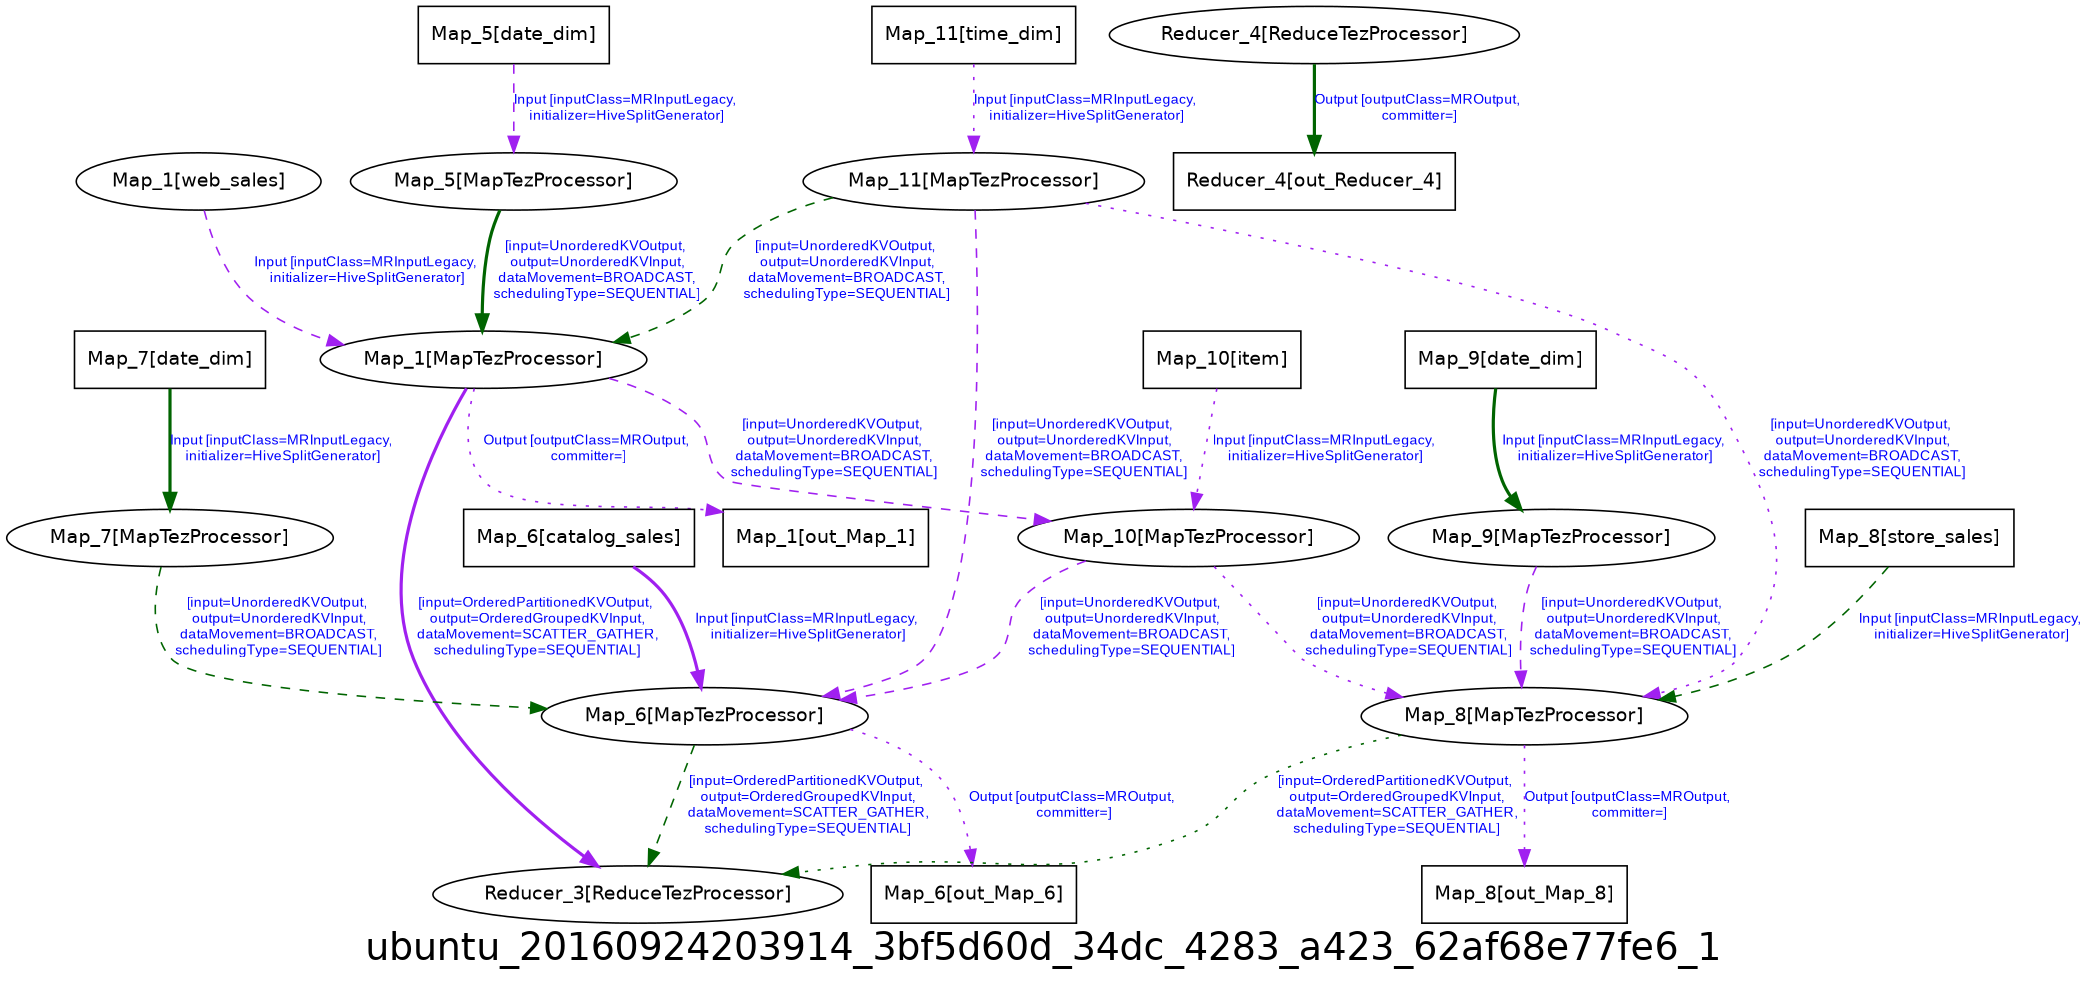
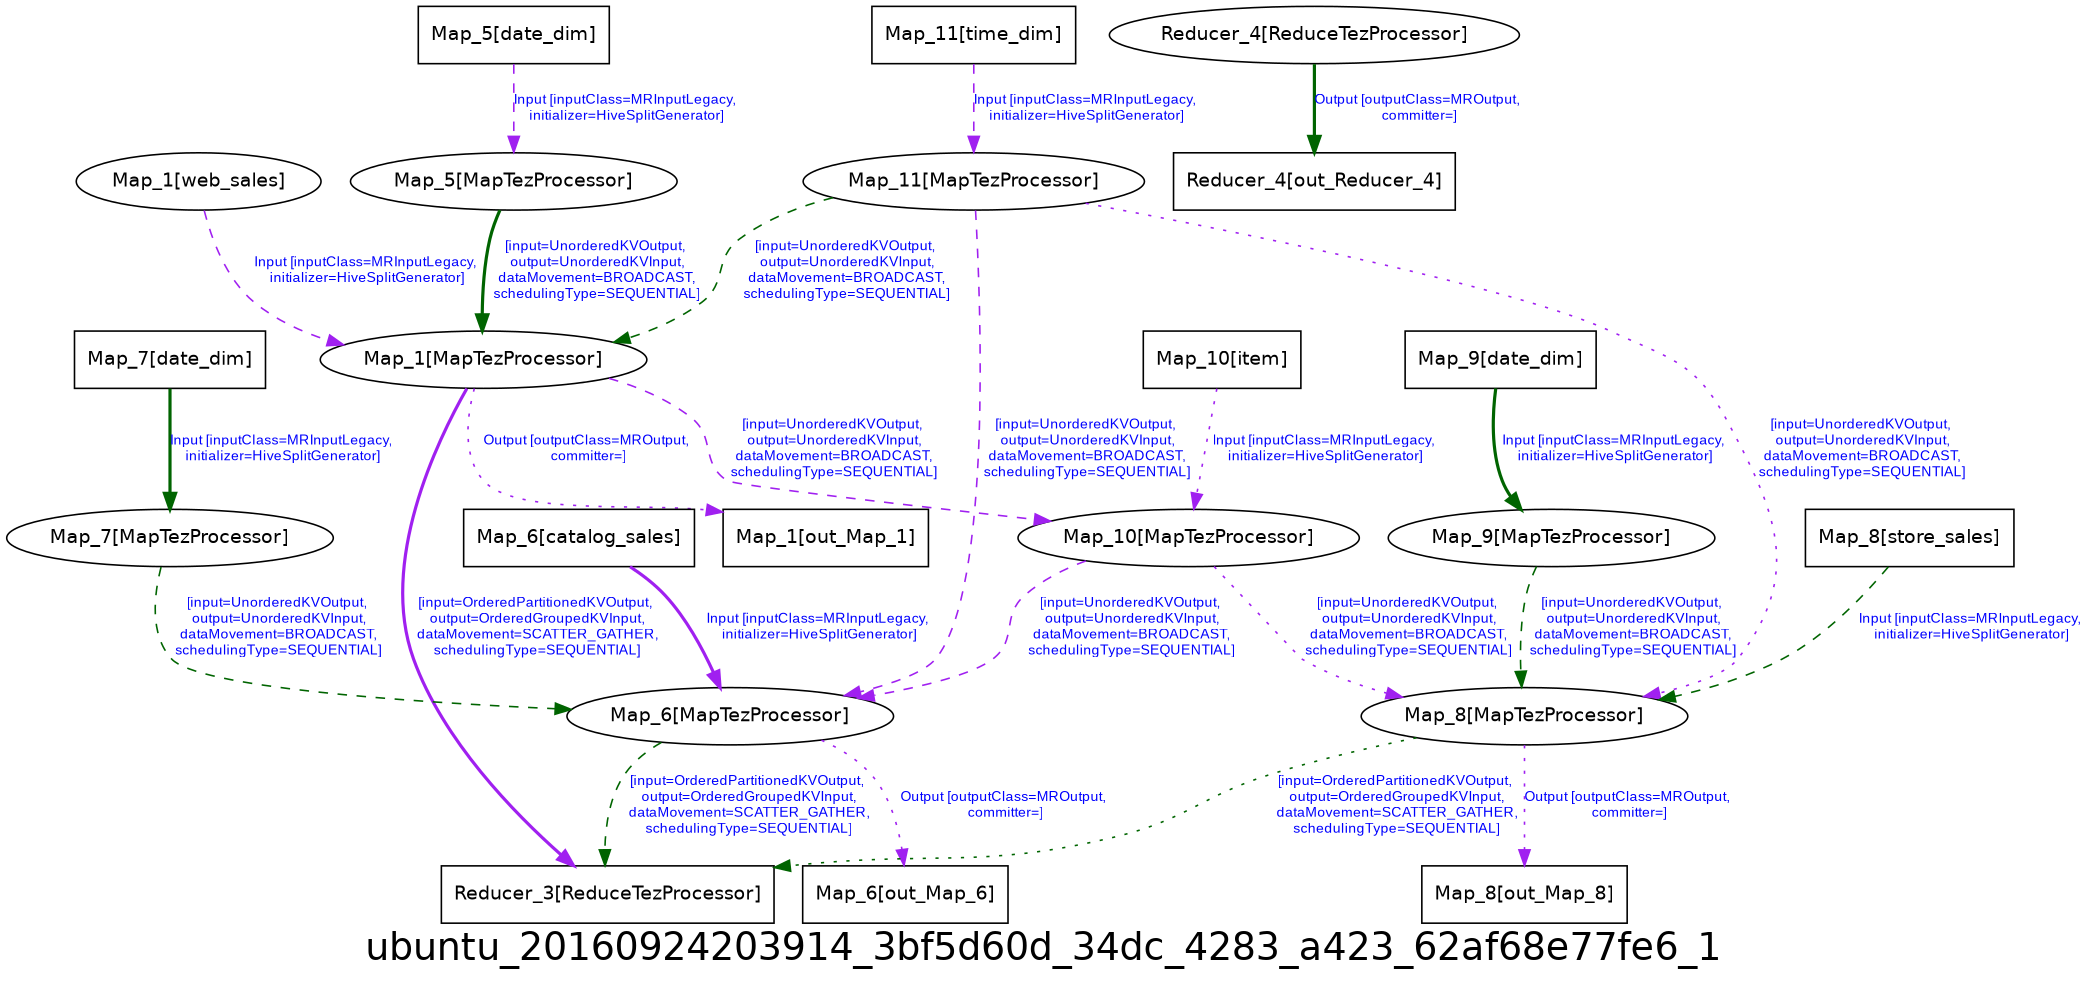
  digraph {
    fontname=Helvetica
    fontsize=24
    label=ubuntu_20160924203914_3bf5d60d_34dc_4283_a423_62af68e77fe6_1
    node [fontname=Helvetica fontsize=12 shape=box]
    edge [color=purple fontcolor=blue fontname=Arial fontsize=9 style=dashed]
    n1 [label="Map_6[MapTezProcessor]" shape=""]
    n2 [label="Map_6[out_Map_6]"]
-   n3 [label="Reducer_3[ReduceTezProcessor]" shape=""]
+   n3 [label="Reducer_3[ReduceTezProcessor]"]
    n4 [label="Reducer_4[ReduceTezProcessor]" shape=""]
    n5 [label="Reducer_4[out_Reducer_4]"]
    n6 [label="Map_5[date_dim]"]
    n7 [label="Map_5[MapTezProcessor]" shape=""]
    n8 [label="Map_1[MapTezProcessor]" shape=""]
    n9 [label="Map_1[out_Map_1]"]
    n10 [label="Map_10[MapTezProcessor]" shape=""]
    n11 [label="Map_1[web_sales]" shape=ellipse]
    n12 [label="Map_9[date_dim]"]
    n13 [label="Map_9[MapTezProcessor]" shape=""]
    n14 [label="Map_8[MapTezProcessor]" shape=""]
    n15 [label="Map_8[out_Map_8]"]
    n16 [label="Map_6[catalog_sales]"]
    n17 [label="Map_7[MapTezProcessor]" shape=""]
    n18 [label="Map_10[item]"]
    n19 [label="Map_11[MapTezProcessor]" shape=""]
    n20 [label="Map_11[time_dim]"]
    n21 [label="Map_8[store_sales]"]
    n22 [label="Map_7[date_dim]"]
    n1 -> n2 [label="Output [outputClass=MROutput,\n committer=]" style=dotted]
    n1 -> n3 [color=darkgreen label="[input=OrderedPartitionedKVOutput,\n output=OrderedGroupedKVInput,\n dataMovement=SCATTER_GATHER,\n schedulingType=SEQUENTIAL]"]
    n4 -> n5 [color=darkgreen label="Output [outputClass=MROutput,\n committer=]" style=bold]
    n6 -> n7 [label="Input [inputClass=MRInputLegacy,\n initializer=HiveSplitGenerator]"]
    n7 -> n8 [color=darkgreen label="[input=UnorderedKVOutput,\n output=UnorderedKVInput,\n dataMovement=BROADCAST,\n schedulingType=SEQUENTIAL]" style=bold]
    n8 -> n3 [label="[input=OrderedPartitionedKVOutput,\n output=OrderedGroupedKVInput,\n dataMovement=SCATTER_GATHER,\n schedulingType=SEQUENTIAL]" style=bold]
    n8 -> n9 [label="Output [outputClass=MROutput,\n committer=]" style=dotted]
    n8 -> n10 [label="[input=UnorderedKVOutput,\n output=UnorderedKVInput,\n dataMovement=BROADCAST,\n schedulingType=SEQUENTIAL]"]
    n10 -> n1 [label="[input=UnorderedKVOutput,\n output=UnorderedKVInput,\n dataMovement=BROADCAST,\n schedulingType=SEQUENTIAL]"]
    n10 -> n14 [label="[input=UnorderedKVOutput,\n output=UnorderedKVInput,\n dataMovement=BROADCAST,\n schedulingType=SEQUENTIAL]" style=dotted]
    n11 -> n8 [label="Input [inputClass=MRInputLegacy,\n initializer=HiveSplitGenerator]"]
    n12 -> n13 [color=darkgreen label="Input [inputClass=MRInputLegacy,\n initializer=HiveSplitGenerator]" style=bold]
-   n13 -> n14 [label="[input=UnorderedKVOutput,\n output=UnorderedKVInput,\n dataMovement=BROADCAST,\n schedulingType=SEQUENTIAL]"]
+   n13 -> n14 [color=darkgreen label="[input=UnorderedKVOutput,\n output=UnorderedKVInput,\n dataMovement=BROADCAST,\n schedulingType=SEQUENTIAL]"]
    n14 -> n3 [color=darkgreen label="[input=OrderedPartitionedKVOutput,\n output=OrderedGroupedKVInput,\n dataMovement=SCATTER_GATHER,\n schedulingType=SEQUENTIAL]" style=dotted]
    n14 -> n15 [label="Output [outputClass=MROutput,\n committer=]" style=dotted]
    n16 -> n1 [label="Input [inputClass=MRInputLegacy,\n initializer=HiveSplitGenerator]" style=bold]
    n17 -> n1 [color=darkgreen label="[input=UnorderedKVOutput,\n output=UnorderedKVInput,\n dataMovement=BROADCAST,\n schedulingType=SEQUENTIAL]"]
    n18 -> n10 [label="Input [inputClass=MRInputLegacy,\n initializer=HiveSplitGenerator]" style=dotted]
    n19 -> n1 [label="[input=UnorderedKVOutput,\n output=UnorderedKVInput,\n dataMovement=BROADCAST,\n schedulingType=SEQUENTIAL]"]
    n19 -> n8 [color=darkgreen label="[input=UnorderedKVOutput,\n output=UnorderedKVInput,\n dataMovement=BROADCAST,\n schedulingType=SEQUENTIAL]"]
    n19 -> n14 [label="[input=UnorderedKVOutput,\n output=UnorderedKVInput,\n dataMovement=BROADCAST,\n schedulingType=SEQUENTIAL]" style=dotted]
-   n20 -> n19 [label="Input [inputClass=MRInputLegacy,\n initializer=HiveSplitGenerator]" style=dotted]
+   n20 -> n19 [label="Input [inputClass=MRInputLegacy,\n initializer=HiveSplitGenerator]"]
    n21 -> n14 [color=darkgreen label="Input [inputClass=MRInputLegacy,\n initializer=HiveSplitGenerator]"]
    n22 -> n17 [color=darkgreen label="Input [inputClass=MRInputLegacy,\n initializer=HiveSplitGenerator]" style=bold]
  }
